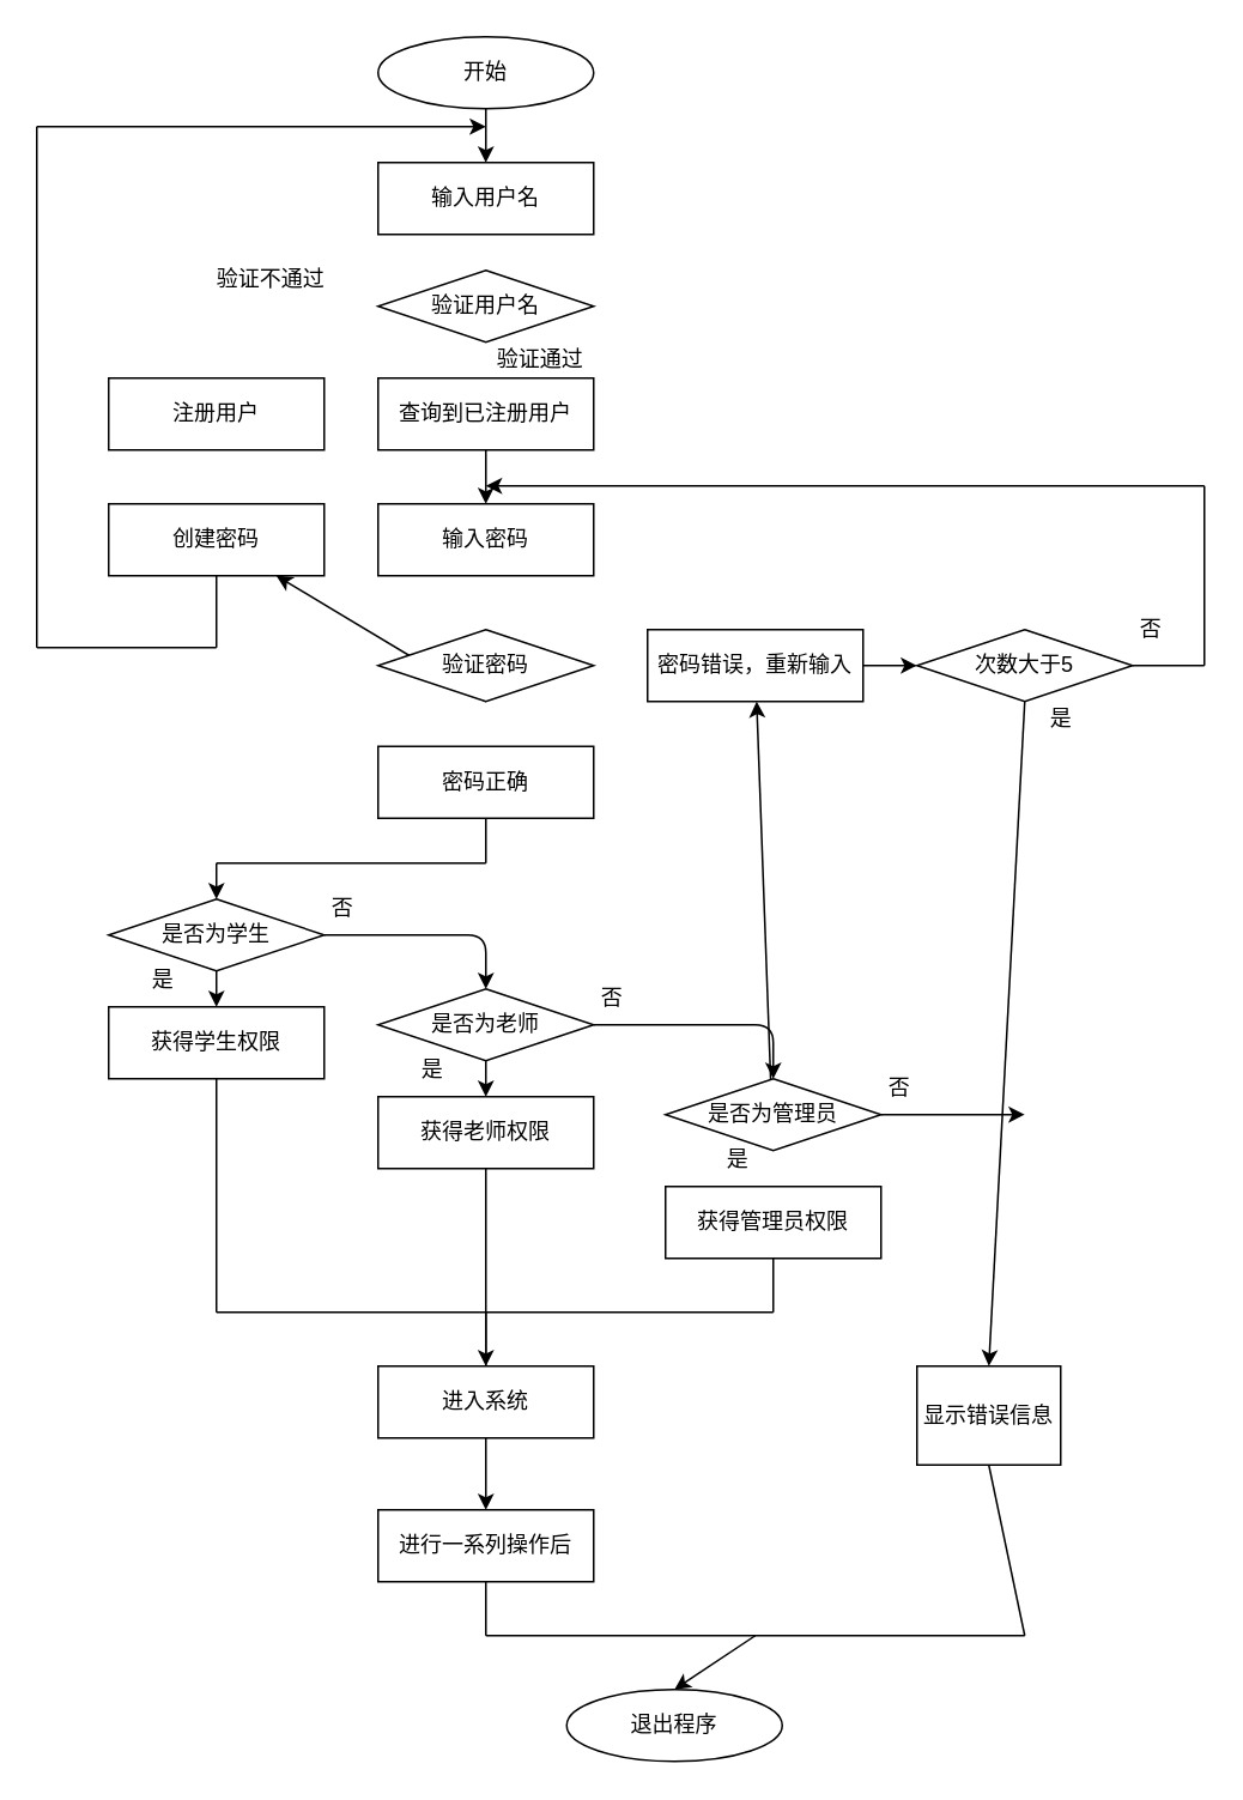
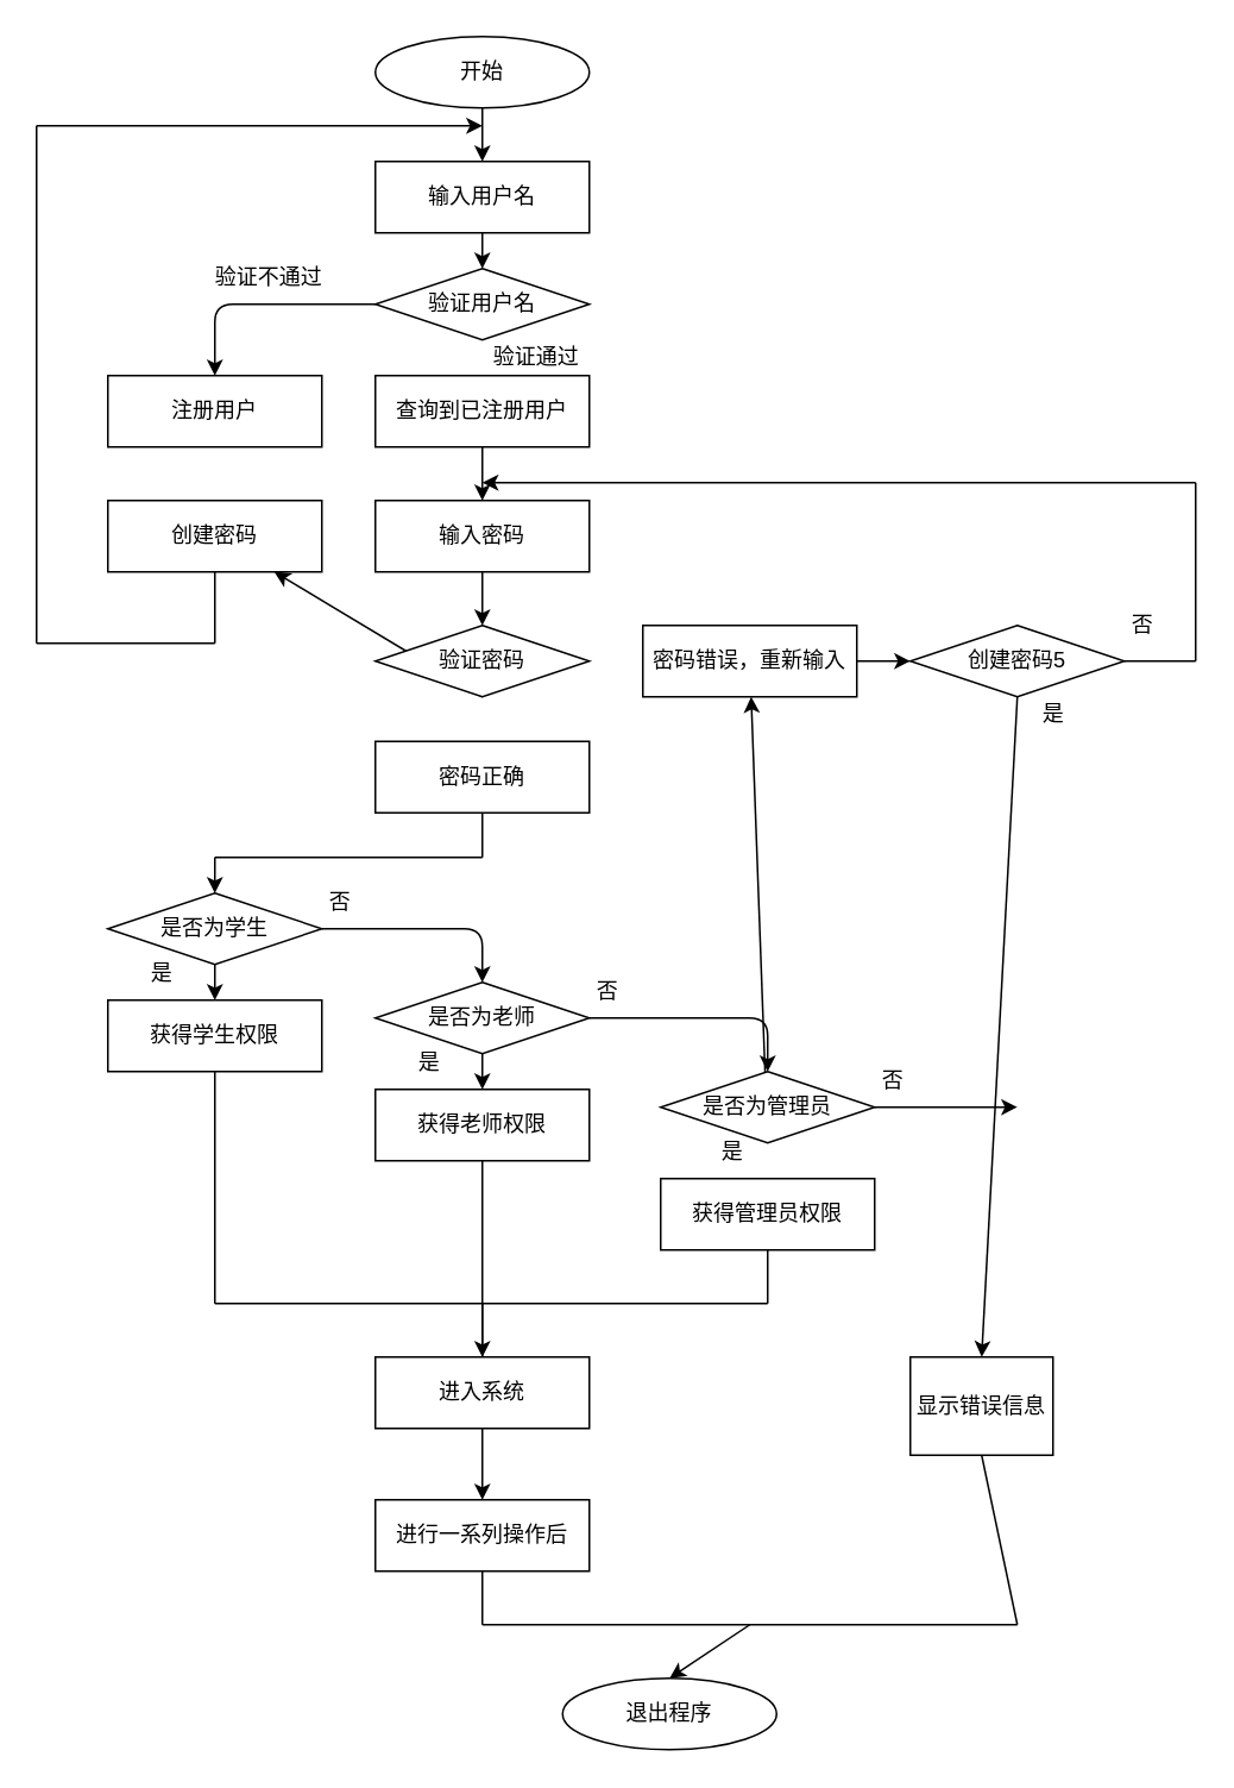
  <mxCell id="0" />
  <mxCell id="1" parent="0" />
  <mxCell id="2" style="edgeStyle=none;html=1;exitX=0.5;exitY=1;exitDx=0;exitDy=0;entryX=0.5;entryY=0;entryDx=0;entryDy=0;" edge="1" parent="1" source="3" target="5"><mxGeometry relative="1" as="geometry" /></mxCell>
  <mxCell id="3" value="开始" style="ellipse;whiteSpace=wrap;html=1;" vertex="1" parent="1"><mxGeometry x="210" y="20" width="120" height="40" as="geometry" /></mxCell>
+ <mxCell id="4" style="edgeStyle=none;html=1;exitX=0.5;exitY=1;exitDx=0;exitDy=0;entryX=0.5;entryY=0;entryDx=0;entryDy=0;" edge="1" parent="1" source="5" target="7"><mxGeometry relative="1" as="geometry" /></mxCell>
  <mxCell id="5" value="输入用户名" style="rounded=1;whiteSpace=wrap;html=1;arcSize=0;" vertex="1" parent="1"><mxGeometry x="210" y="90" width="120" height="40" as="geometry" /></mxCell>
+ <mxCell id="6" style="edgeStyle=none;html=1;exitX=0;exitY=0.5;exitDx=0;exitDy=0;entryX=0.5;entryY=0;entryDx=0;entryDy=0;" edge="1" parent="1" source="7" target="17"><mxGeometry relative="1" as="geometry"><mxPoint x="180" y="170" as="targetPoint" /><Array as="points"><mxPoint x="120" y="170" /></Array></mxGeometry></mxCell>
  <mxCell id="7" value="验证用户名" style="rhombus;whiteSpace=wrap;html=1;" vertex="1" parent="1"><mxGeometry x="210" y="150" width="120" height="40" as="geometry" /></mxCell>
  <mxCell id="8" style="edgeStyle=none;html=1;exitX=0.5;exitY=1;exitDx=0;exitDy=0;entryX=0.5;entryY=0;entryDx=0;entryDy=0;" edge="1" parent="1" source="9" target="11"><mxGeometry relative="1" as="geometry" /></mxCell>
  <mxCell id="9" value="查询到已注册用户" style="rounded=1;whiteSpace=wrap;html=1;arcSize=0;" vertex="1" parent="1"><mxGeometry x="210" y="210" width="120" height="40" as="geometry" /></mxCell>
+ <mxCell id="10" style="edgeStyle=none;html=1;exitX=0.5;exitY=1;exitDx=0;exitDy=0;entryX=0.5;entryY=0;entryDx=0;entryDy=0;" edge="1" parent="1" source="11" target="13"><mxGeometry relative="1" as="geometry" /></mxCell>
  <mxCell id="11" value="输入密码" style="rounded=1;whiteSpace=wrap;html=1;arcSize=0;" vertex="1" parent="1"><mxGeometry x="210" y="280" width="120" height="40" as="geometry" /></mxCell>
  <mxCell id="12" style="edgeStyle=none;html=1;exitX=0.5;exitY=1;exitDx=0;exitDy=0;" edge="1" parent="1" source="13" target="20"><mxGeometry relative="1" as="geometry" /></mxCell>
  <mxCell id="13" value="验证密码" style="rhombus;whiteSpace=wrap;html=1;" vertex="1" parent="1"><mxGeometry x="210" y="350" width="120" height="40" as="geometry" /></mxCell>
  <mxCell id="14" value="密码正确" style="whiteSpace=wrap;html=1;arcSize=0;rounded=0;" vertex="1" parent="1"><mxGeometry x="210" y="415" width="120" height="40" as="geometry" /></mxCell>
  <mxCell id="15" style="edgeStyle=none;html=1;exitX=1;exitY=0.5;exitDx=0;exitDy=0;entryX=0;entryY=0.5;entryDx=0;entryDy=0;" edge="1" parent="1" source="16" target="19"><mxGeometry relative="1" as="geometry" /></mxCell>
  <mxCell id="16" value="密码错误，重新输入" style="rounded=1;whiteSpace=wrap;html=1;arcSize=0;" vertex="1" parent="1"><mxGeometry x="360" y="350" width="120" height="40" as="geometry" /></mxCell>
  <mxCell id="17" value="注册用户" style="rounded=1;whiteSpace=wrap;html=1;arcSize=0;" vertex="1" parent="1"><mxGeometry x="60" y="210" width="120" height="40" as="geometry" /></mxCell>
  <mxCell id="18" style="edgeStyle=none;html=1;exitX=0.5;exitY=1;exitDx=0;exitDy=0;entryX=0.5;entryY=0;entryDx=0;entryDy=0;" edge="1" parent="1" source="19" target="59"><mxGeometry relative="1" as="geometry"><mxPoint x="570" y="850" as="targetPoint" /></mxGeometry></mxCell>
- <mxCell id="19" value="次数大于5" style="rhombus;whiteSpace=wrap;html=1;" vertex="1" parent="1"><mxGeometry x="510" y="350" width="120" height="40" as="geometry" /></mxCell>
+ <mxCell id="19" value="创建密码5" style="rhombus;whiteSpace=wrap;html=1;" vertex="1" parent="1"><mxGeometry x="510" y="350" width="120" height="40" as="geometry" /></mxCell>
  <mxCell id="20" value="创建密码" style="rounded=1;whiteSpace=wrap;html=1;arcSize=0;" vertex="1" parent="1"><mxGeometry x="60" y="280" width="120" height="40" as="geometry" /></mxCell>
  <mxCell id="21" value="" style="endArrow=classic;html=1;" edge="1" parent="1"><mxGeometry width="50" height="50" relative="1" as="geometry"><mxPoint x="20" y="70" as="sourcePoint" /><mxPoint x="270" y="70" as="targetPoint" /></mxGeometry></mxCell>
  <mxCell id="22" value="" style="endArrow=none;html=1;" edge="1" parent="1"><mxGeometry width="50" height="50" relative="1" as="geometry"><mxPoint x="20" y="360" as="sourcePoint" /><mxPoint x="20" y="70" as="targetPoint" /></mxGeometry></mxCell>
  <mxCell id="23" value="" style="endArrow=none;html=1;" edge="1" parent="1"><mxGeometry width="50" height="50" relative="1" as="geometry"><mxPoint x="20" y="360" as="sourcePoint" /><mxPoint x="120" y="360" as="targetPoint" /></mxGeometry></mxCell>
  <mxCell id="24" value="" style="endArrow=none;html=1;entryX=0.5;entryY=1;entryDx=0;entryDy=0;" edge="1" parent="1" target="20"><mxGeometry width="50" height="50" relative="1" as="geometry"><mxPoint x="120" y="360" as="sourcePoint" /><mxPoint x="150" y="390" as="targetPoint" /></mxGeometry></mxCell>
  <mxCell id="25" value="是" style="text;html=1;align=center;verticalAlign=middle;resizable=0;points=[];autosize=1;strokeColor=none;fillColor=none;" vertex="1" parent="1"><mxGeometry x="570" y="385" width="40" height="30" as="geometry" /></mxCell>
  <mxCell id="26" value="否" style="text;html=1;align=center;verticalAlign=middle;resizable=0;points=[];autosize=1;strokeColor=none;fillColor=none;" vertex="1" parent="1"><mxGeometry x="620" y="335" width="40" height="30" as="geometry" /></mxCell>
  <mxCell id="27" value="" style="endArrow=none;html=1;" edge="1" parent="1"><mxGeometry width="50" height="50" relative="1" as="geometry"><mxPoint x="670" y="370" as="sourcePoint" /><mxPoint x="670" y="270" as="targetPoint" /></mxGeometry></mxCell>
  <mxCell id="28" value="" style="endArrow=classic;html=1;" edge="1" parent="1"><mxGeometry width="50" height="50" relative="1" as="geometry"><mxPoint x="670" y="270" as="sourcePoint" /><mxPoint x="270" y="270" as="targetPoint" /></mxGeometry></mxCell>
  <mxCell id="29" value="" style="endArrow=none;html=1;exitX=1;exitY=0.5;exitDx=0;exitDy=0;" edge="1" parent="1" source="19"><mxGeometry width="50" height="50" relative="1" as="geometry"><mxPoint x="660" y="430" as="sourcePoint" /><mxPoint x="670" y="370" as="targetPoint" /></mxGeometry></mxCell>
  <mxCell id="30" style="edgeStyle=none;html=1;exitX=0.5;exitY=1;exitDx=0;exitDy=0;entryX=0.5;entryY=0;entryDx=0;entryDy=0;" edge="1" parent="1" source="32" target="39"><mxGeometry relative="1" as="geometry" /></mxCell>
  <mxCell id="31" style="edgeStyle=none;html=1;exitX=1;exitY=0.5;exitDx=0;exitDy=0;entryX=0.5;entryY=0;entryDx=0;entryDy=0;" edge="1" parent="1" source="32" target="35"><mxGeometry relative="1" as="geometry"><Array as="points"><mxPoint x="270" y="520" /></Array></mxGeometry></mxCell>
  <mxCell id="32" value="是否为学生" style="rhombus;whiteSpace=wrap;html=1;" vertex="1" parent="1"><mxGeometry x="60" y="500" width="120" height="40" as="geometry" /></mxCell>
  <mxCell id="33" style="edgeStyle=none;html=1;exitX=0.5;exitY=1;exitDx=0;exitDy=0;entryX=0.5;entryY=0;entryDx=0;entryDy=0;" edge="1" parent="1" source="35" target="41"><mxGeometry relative="1" as="geometry" /></mxCell>
  <mxCell id="34" style="edgeStyle=none;html=1;exitX=1;exitY=0.5;exitDx=0;exitDy=0;entryX=0.5;entryY=0;entryDx=0;entryDy=0;" edge="1" parent="1" source="35" target="38"><mxGeometry relative="1" as="geometry"><Array as="points"><mxPoint x="430" y="570" /></Array></mxGeometry></mxCell>
  <mxCell id="35" value="是否为老师" style="rhombus;whiteSpace=wrap;html=1;" vertex="1" parent="1"><mxGeometry x="210" y="550" width="120" height="40" as="geometry" /></mxCell>
  <mxCell id="36" style="edgeStyle=none;html=1;exitX=0.5;exitY=1;exitDx=0;exitDy=0;" edge="1" parent="1" source="38" target="16"><mxGeometry relative="1" as="geometry" /></mxCell>
  <mxCell id="37" style="edgeStyle=none;html=1;exitX=1;exitY=0.5;exitDx=0;exitDy=0;" edge="1" parent="1" source="38"><mxGeometry relative="1" as="geometry"><mxPoint x="570" y="619.963" as="targetPoint" /></mxGeometry></mxCell>
  <mxCell id="38" value="是否为管理员" style="rhombus;whiteSpace=wrap;html=1;" vertex="1" parent="1"><mxGeometry x="370" y="600" width="120" height="40" as="geometry" /></mxCell>
  <mxCell id="39" value="获得学生权限" style="rounded=0;whiteSpace=wrap;html=1;" vertex="1" parent="1"><mxGeometry x="60" y="560" width="120" height="40" as="geometry" /></mxCell>
  <mxCell id="40" style="edgeStyle=none;html=1;exitX=0.5;exitY=1;exitDx=0;exitDy=0;" edge="1" parent="1" source="41"><mxGeometry relative="1" as="geometry"><mxPoint x="270" y="760" as="targetPoint" /></mxGeometry></mxCell>
  <mxCell id="41" value="获得老师权限" style="rounded=0;whiteSpace=wrap;html=1;" vertex="1" parent="1"><mxGeometry x="210" y="610" width="120" height="40" as="geometry" /></mxCell>
  <mxCell id="42" value="获得管理员权限" style="rounded=0;whiteSpace=wrap;html=1;" vertex="1" parent="1"><mxGeometry x="370" y="660" width="120" height="40" as="geometry" /></mxCell>
  <mxCell id="43" style="edgeStyle=none;html=1;exitX=0.5;exitY=1;exitDx=0;exitDy=0;entryX=0.5;entryY=0;entryDx=0;entryDy=0;" edge="1" parent="1" source="44" target="60"><mxGeometry relative="1" as="geometry" /></mxCell>
  <mxCell id="44" value="进入系统" style="rounded=0;whiteSpace=wrap;html=1;" vertex="1" parent="1"><mxGeometry x="210" y="760" width="120" height="40" as="geometry" /></mxCell>
  <mxCell id="45" value="" style="endArrow=none;html=1;exitX=0.5;exitY=0;exitDx=0;exitDy=0;" edge="1" parent="1" source="44"><mxGeometry width="50" height="50" relative="1" as="geometry"><mxPoint x="270" y="800" as="sourcePoint" /><mxPoint x="270" y="730" as="targetPoint" /></mxGeometry></mxCell>
  <mxCell id="46" value="" style="endArrow=none;html=1;" edge="1" parent="1"><mxGeometry width="50" height="50" relative="1" as="geometry"><mxPoint x="120" y="730" as="sourcePoint" /><mxPoint x="430" y="730" as="targetPoint" /></mxGeometry></mxCell>
  <mxCell id="47" value="" style="endArrow=none;html=1;entryX=0.5;entryY=1;entryDx=0;entryDy=0;" edge="1" parent="1" target="39"><mxGeometry width="50" height="50" relative="1" as="geometry"><mxPoint x="120" y="730" as="sourcePoint" /><mxPoint x="70" y="680" as="targetPoint" /></mxGeometry></mxCell>
  <mxCell id="48" value="" style="endArrow=none;html=1;entryX=0.5;entryY=1;entryDx=0;entryDy=0;" edge="1" parent="1" target="42"><mxGeometry width="50" height="50" relative="1" as="geometry"><mxPoint x="430" y="730" as="sourcePoint" /><mxPoint x="460" y="760" as="targetPoint" /></mxGeometry></mxCell>
  <mxCell id="49" value="" style="endArrow=classic;html=1;entryX=0.5;entryY=0;entryDx=0;entryDy=0;" edge="1" parent="1" target="32"><mxGeometry width="50" height="50" relative="1" as="geometry"><mxPoint x="120" y="480" as="sourcePoint" /><mxPoint x="120" y="430" as="targetPoint" /></mxGeometry></mxCell>
  <mxCell id="50" value="" style="endArrow=none;html=1;" edge="1" parent="1"><mxGeometry width="50" height="50" relative="1" as="geometry"><mxPoint x="120" y="480" as="sourcePoint" /><mxPoint x="270" y="480" as="targetPoint" /></mxGeometry></mxCell>
  <mxCell id="51" value="" style="endArrow=none;html=1;entryX=0.5;entryY=1;entryDx=0;entryDy=0;" edge="1" parent="1" target="14"><mxGeometry width="50" height="50" relative="1" as="geometry"><mxPoint x="270" y="480" as="sourcePoint" /><mxPoint x="280" y="500" as="targetPoint" /></mxGeometry></mxCell>
  <mxCell id="52" value="是" style="text;html=1;align=center;verticalAlign=middle;resizable=0;points=[];autosize=1;strokeColor=none;fillColor=none;" vertex="1" parent="1"><mxGeometry x="70" y="530" width="40" height="30" as="geometry" /></mxCell>
  <mxCell id="53" value="是" style="text;html=1;align=center;verticalAlign=middle;resizable=0;points=[];autosize=1;strokeColor=none;fillColor=none;" vertex="1" parent="1"><mxGeometry x="220" y="580" width="40" height="30" as="geometry" /></mxCell>
  <mxCell id="54" value="是" style="text;html=1;align=center;verticalAlign=middle;resizable=0;points=[];autosize=1;strokeColor=none;fillColor=none;" vertex="1" parent="1"><mxGeometry x="390" y="630" width="40" height="30" as="geometry" /></mxCell>
  <mxCell id="55" value="否" style="text;html=1;align=center;verticalAlign=middle;resizable=0;points=[];autosize=1;strokeColor=none;fillColor=none;" vertex="1" parent="1"><mxGeometry x="170" y="490" width="40" height="30" as="geometry" /></mxCell>
  <mxCell id="56" value="否" style="text;html=1;align=center;verticalAlign=middle;resizable=0;points=[];autosize=1;strokeColor=none;fillColor=none;" vertex="1" parent="1"><mxGeometry x="320" y="540" width="40" height="30" as="geometry" /></mxCell>
  <mxCell id="57" value="否" style="text;html=1;align=center;verticalAlign=middle;resizable=0;points=[];autosize=1;strokeColor=none;fillColor=none;" vertex="1" parent="1"><mxGeometry x="480" y="590" width="40" height="30" as="geometry" /></mxCell>
  <mxCell id="58" value="退出程序" style="ellipse;whiteSpace=wrap;html=1;" vertex="1" parent="1"><mxGeometry x="315" y="940" width="120" height="40" as="geometry" /></mxCell>
  <mxCell id="59" value="显示错误信息" style="rounded=0;whiteSpace=wrap;html=1;" vertex="1" parent="1"><mxGeometry x="510" y="760" width="80" height="55" as="geometry" /></mxCell>
  <mxCell id="60" value="进行一系列操作后" style="rounded=0;whiteSpace=wrap;html=1;" vertex="1" parent="1"><mxGeometry x="210" y="840" width="120" height="40" as="geometry" /></mxCell>
  <mxCell id="61" value="" style="endArrow=none;html=1;entryX=0.5;entryY=1;entryDx=0;entryDy=0;" edge="1" parent="1" target="60"><mxGeometry width="50" height="50" relative="1" as="geometry"><mxPoint x="270" y="910" as="sourcePoint" /><mxPoint x="300" y="920" as="targetPoint" /></mxGeometry></mxCell>
  <mxCell id="62" value="" style="endArrow=none;html=1;" edge="1" parent="1"><mxGeometry width="50" height="50" relative="1" as="geometry"><mxPoint x="270" y="910" as="sourcePoint" /><mxPoint x="570" y="910" as="targetPoint" /></mxGeometry></mxCell>
  <mxCell id="63" value="" style="endArrow=none;html=1;entryX=0.5;entryY=1;entryDx=0;entryDy=0;" edge="1" parent="1" target="59"><mxGeometry width="50" height="50" relative="1" as="geometry"><mxPoint x="570" y="910" as="sourcePoint" /><mxPoint x="600" y="870" as="targetPoint" /></mxGeometry></mxCell>
  <mxCell id="64" value="" style="endArrow=classic;html=1;entryX=0.5;entryY=0;entryDx=0;entryDy=0;" edge="1" parent="1" target="58"><mxGeometry width="50" height="50" relative="1" as="geometry"><mxPoint x="420" y="910" as="sourcePoint" /><mxPoint x="500" y="940" as="targetPoint" /></mxGeometry></mxCell>
  <mxCell id="65" value="验证不通过" style="text;html=1;align=center;verticalAlign=middle;resizable=0;points=[];autosize=1;strokeColor=none;fillColor=none;" vertex="1" parent="1"><mxGeometry x="110" y="140" width="80" height="30" as="geometry" /></mxCell>
  <mxCell id="66" value="验证通过" style="text;html=1;align=center;verticalAlign=middle;resizable=0;points=[];autosize=1;strokeColor=none;fillColor=none;" vertex="1" parent="1"><mxGeometry x="265" y="185" width="70" height="30" as="geometry" /></mxCell>
